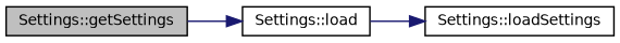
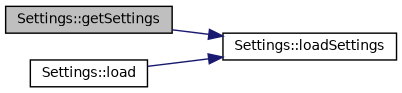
  digraph {
    rankdir=LR
    node [color=black fillcolor=white fontname=Helvetica fontsize=10 shape=record style=filled]
    edge [color=midnightblue fontname=Helvetica fontsize=10 labelfontname=Helvetica labelfontsize=10 style=solid]
    n1 [fillcolor=grey75 fontcolor=black height=0.2 label="Settings::getSettings" width=0.4]
    n2 [height=0.2 label="Settings::loadSettings" width=0.4]
    n3 [height=0.2 label="Settings::load" width=0.4]
-   n1 -> n3
+   n1 -> n2
    n3 -> n2
  }
